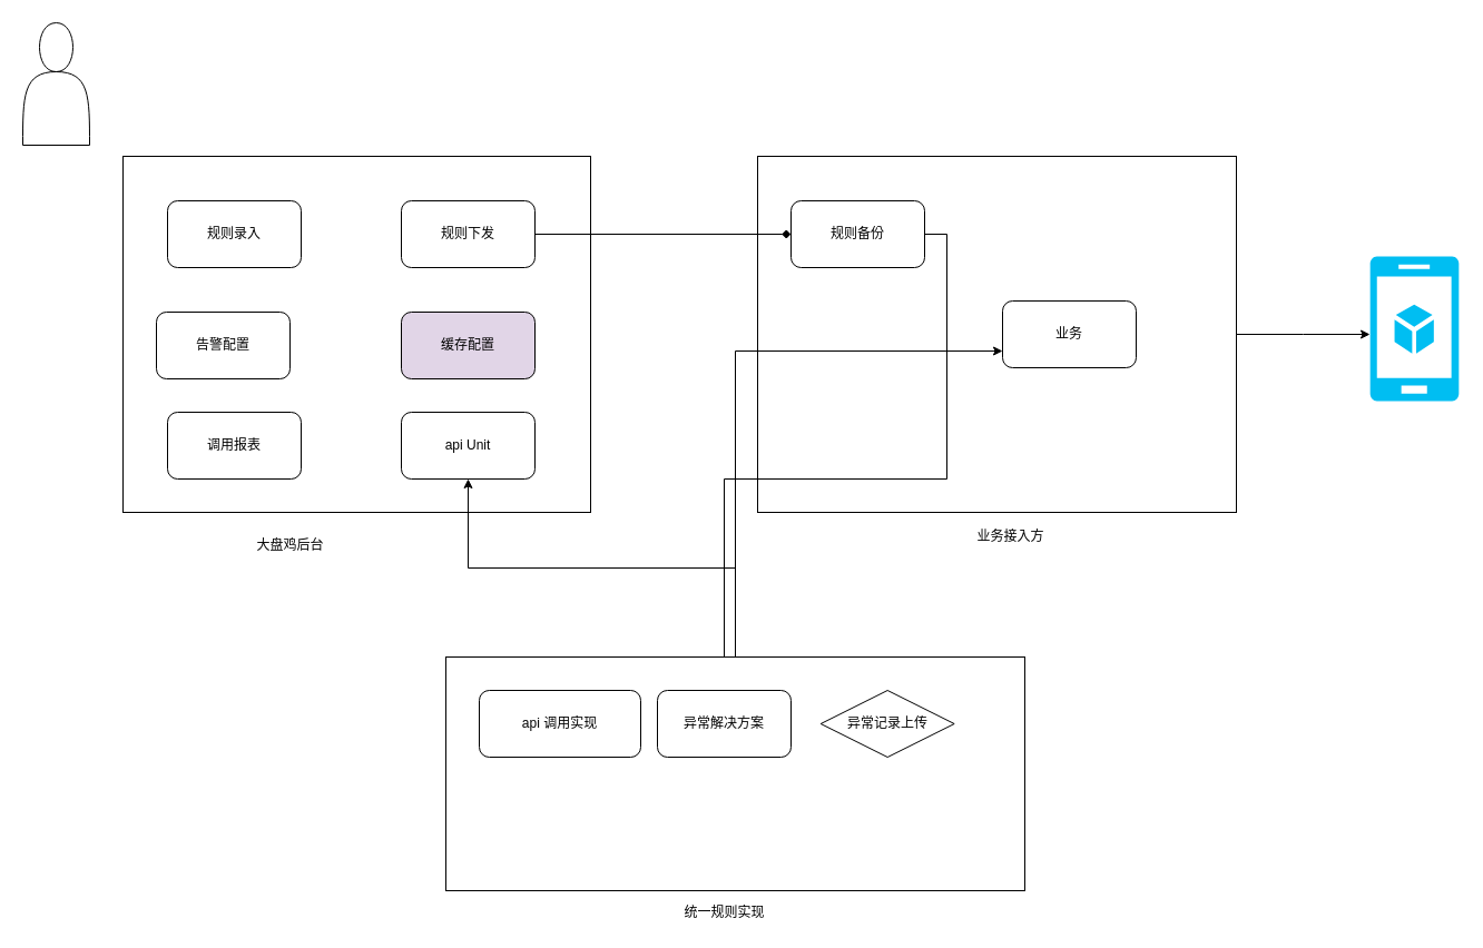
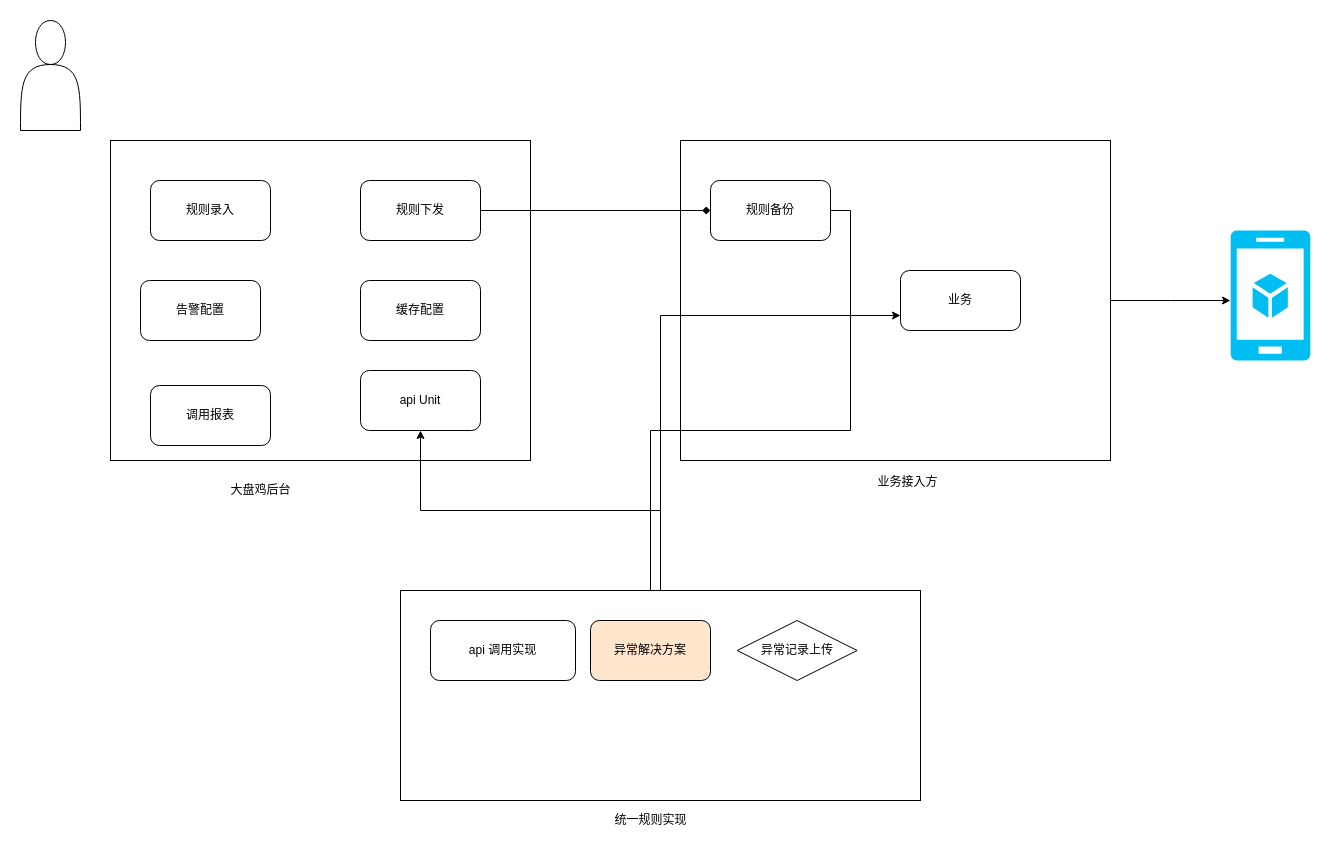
  <mxCell id="0" />
  <mxCell id="1" parent="0" />
  <mxCell id="2" style="edgeStyle=orthogonalEdgeStyle;rounded=0;orthogonalLoop=1;jettySize=auto;html=1;" edge="1" parent="1" source="3"><mxGeometry relative="1" as="geometry"><mxPoint x="1230" y="300" as="targetPoint" /></mxGeometry></mxCell>
  <mxCell id="3" value="" style="rounded=0;whiteSpace=wrap;html=1;" vertex="1" parent="1"><mxGeometry x="680" y="140" width="430" height="320" as="geometry" /></mxCell>
  <mxCell id="4" value="" style="rounded=0;whiteSpace=wrap;html=1;" vertex="1" parent="1"><mxGeometry x="110" y="140" width="420" height="320" as="geometry" /></mxCell>
  <mxCell id="5" value="规则录入" style="rounded=1;whiteSpace=wrap;html=1;" vertex="1" parent="1"><mxGeometry x="150" y="180" width="120" height="60" as="geometry" /></mxCell>
  <mxCell id="6" style="edgeStyle=orthogonalEdgeStyle;rounded=0;orthogonalLoop=1;jettySize=auto;html=1;exitX=1;exitY=0.5;exitDx=0;exitDy=0;endArrow=diamond;" edge="1" parent="1" source="7" target="11"><mxGeometry relative="1" as="geometry" /></mxCell>
  <mxCell id="7" value="规则下发" style="rounded=1;whiteSpace=wrap;html=1;" vertex="1" parent="1"><mxGeometry x="360" y="180" width="120" height="60" as="geometry" /></mxCell>
  <mxCell id="8" value="告警配置" style="rounded=1;whiteSpace=wrap;html=1;" vertex="1" parent="1"><mxGeometry x="140" y="280" width="120" height="60" as="geometry" /></mxCell>
- <mxCell id="9" value="缓存配置" style="rounded=1;whiteSpace=wrap;html=1;fillColor=#e1d5e7;" vertex="1" parent="1"><mxGeometry x="360" y="280" width="120" height="60" as="geometry" /></mxCell>
+ <mxCell id="9" value="缓存配置" style="rounded=1;whiteSpace=wrap;html=1;" vertex="1" parent="1"><mxGeometry x="360" y="280" width="120" height="60" as="geometry" /></mxCell>
  <mxCell id="10" style="edgeStyle=orthogonalEdgeStyle;rounded=0;orthogonalLoop=1;jettySize=auto;html=1;exitX=1;exitY=0.5;exitDx=0;exitDy=0;" edge="1" parent="1" source="11" target="17"><mxGeometry relative="1" as="geometry" /></mxCell>
  <mxCell id="11" value="规则备份" style="rounded=1;whiteSpace=wrap;html=1;" vertex="1" parent="1"><mxGeometry x="710" y="180" width="120" height="60" as="geometry" /></mxCell>
  <mxCell id="12" value="api Unit" style="rounded=1;whiteSpace=wrap;html=1;" vertex="1" parent="1"><mxGeometry x="360" y="370" width="120" height="60" as="geometry" /></mxCell>
  <mxCell id="13" style="edgeStyle=orthogonalEdgeStyle;rounded=0;orthogonalLoop=1;jettySize=auto;html=1;exitX=0.5;exitY=0;exitDx=0;exitDy=0;entryX=0;entryY=0.75;entryDx=0;entryDy=0;" edge="1" parent="1" source="15" target="21"><mxGeometry relative="1" as="geometry" /></mxCell>
  <mxCell id="14" style="edgeStyle=orthogonalEdgeStyle;rounded=0;orthogonalLoop=1;jettySize=auto;html=1;exitX=0.5;exitY=0;exitDx=0;exitDy=0;" edge="1" parent="1" source="15" target="12"><mxGeometry relative="1" as="geometry" /></mxCell>
  <mxCell id="15" value="" style="rounded=0;whiteSpace=wrap;html=1;" vertex="1" parent="1"><mxGeometry x="400" y="590" width="520" height="210" as="geometry" /></mxCell>
  <mxCell id="16" value="api 调用实现" style="rounded=1;whiteSpace=wrap;html=1;" vertex="1" parent="1"><mxGeometry x="430" y="620" width="145" height="60" as="geometry" /></mxCell>
- <mxCell id="17" value="异常解决方案" style="rounded=1;whiteSpace=wrap;html=1;" vertex="1" parent="1"><mxGeometry x="590" y="620" width="120" height="60" as="geometry" /></mxCell>
+ <mxCell id="17" value="异常解决方案" style="rounded=1;whiteSpace=wrap;html=1;fillColor=#ffe6cc;" vertex="1" parent="1"><mxGeometry x="590" y="620" width="120" height="60" as="geometry" /></mxCell>
  <mxCell id="18" value="异常记录上传" style="rhombus;whiteSpace=wrap;html=1;" vertex="1" parent="1"><mxGeometry x="736.67" y="620" width="120" height="60" as="geometry" /></mxCell>
- <mxCell id="19" value="调用报表" style="rounded=1;whiteSpace=wrap;html=1;" vertex="1" parent="1"><mxGeometry x="150" y="370" width="120" height="60" as="geometry" /></mxCell>
+ <mxCell id="19" value="调用报表" style="rounded=1;whiteSpace=wrap;html=1;" vertex="1" parent="1"><mxGeometry x="150" y="385" width="120" height="60" as="geometry" /></mxCell>
  <mxCell id="20" value="" style="verticalLabelPosition=bottom;html=1;verticalAlign=top;align=center;strokeColor=none;fillColor=#00BEF2;shape=mxgraph.azure.mobile_services;pointerEvents=1;" vertex="1" parent="1"><mxGeometry x="1230" y="230" width="80" height="130" as="geometry" /></mxCell>
  <mxCell id="21" value="业务" style="rounded=1;whiteSpace=wrap;html=1;" vertex="1" parent="1"><mxGeometry x="900" y="270" width="120" height="60" as="geometry" /></mxCell>
  <mxCell id="22" value="" style="shape=actor;whiteSpace=wrap;html=1;" vertex="1" parent="1"><mxGeometry x="20" y="20" width="60" height="110" as="geometry" /></mxCell>
  <mxCell id="23" value="大盘鸡后台" style="text;html=1;align=center;verticalAlign=middle;resizable=0;points=[];autosize=1;" vertex="1" parent="1"><mxGeometry x="220" y="480" width="80" height="20" as="geometry" /></mxCell>
  <mxCell id="24" value="业务接入方" style="text;html=1;align=center;verticalAlign=middle;resizable=0;points=[];autosize=1;" vertex="1" parent="1"><mxGeometry x="867" y="472" width="80" height="20" as="geometry" /></mxCell>
  <mxCell id="25" value="统一规则实现" style="text;html=1;align=center;verticalAlign=middle;resizable=0;points=[];autosize=1;" vertex="1" parent="1"><mxGeometry x="605" y="810" width="90" height="20" as="geometry" /></mxCell>
